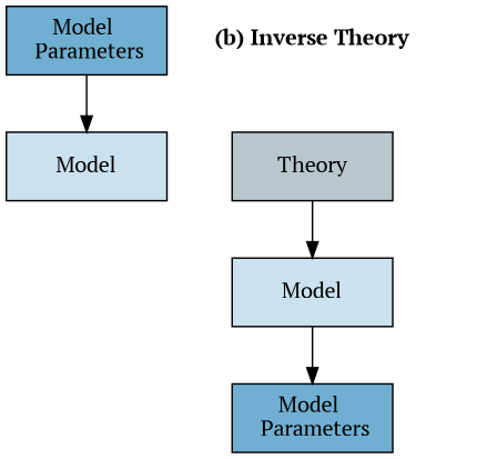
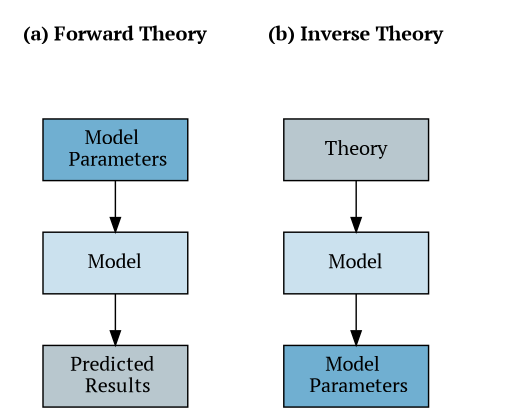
  digraph {
    font=fontcm
    fontname="PT Serif"
    rankdir=TB
    node [fillcolor=none fontcolor=black fontname="PT Serif" shape=box style=filled]
    edge [fontname="PT Serif"]
    n1 [fillcolor="#70AFD1" height=0.6 label="Model \n Parameters" width=1.4]
    n2 [fillcolor="#CBE1EE" height=0.6 label=Model width=1.4]
+   n3 [fillcolor="#B8C7CE" height=0.6 label="Predicted \n Results" width=1.4]
    n4 [fillcolor="#B8C7CE" height=0.6 label=Theory width=1.4]
    n5 [fillcolor="#CBE1EE" height=0.6 label=Model width=1.4]
    n6 [fillcolor="#70AFD1" height=0.6 label="Model \n Parameters" width=1.4]
+   n7 [height=0.6 label=< <B>(a) Forward Theory</B> > shape=plaintext text=black width=0.1]
    n8 [height=0.6 label=< <B>(b) Inverse Theory</B> > shape=plaintext text=black width=0.1]
    n9 [height=0.6 label=" " shape=plaintext text=black width=0.1]
    n1 -> n2
+   n2 -> n3
    n4 -> n5 [dir=backward]
    n5 -> n6 [dir=backward]
+   n7 -> n1 [style=invis]
    n8 -> n4 [style=invis]
  }
